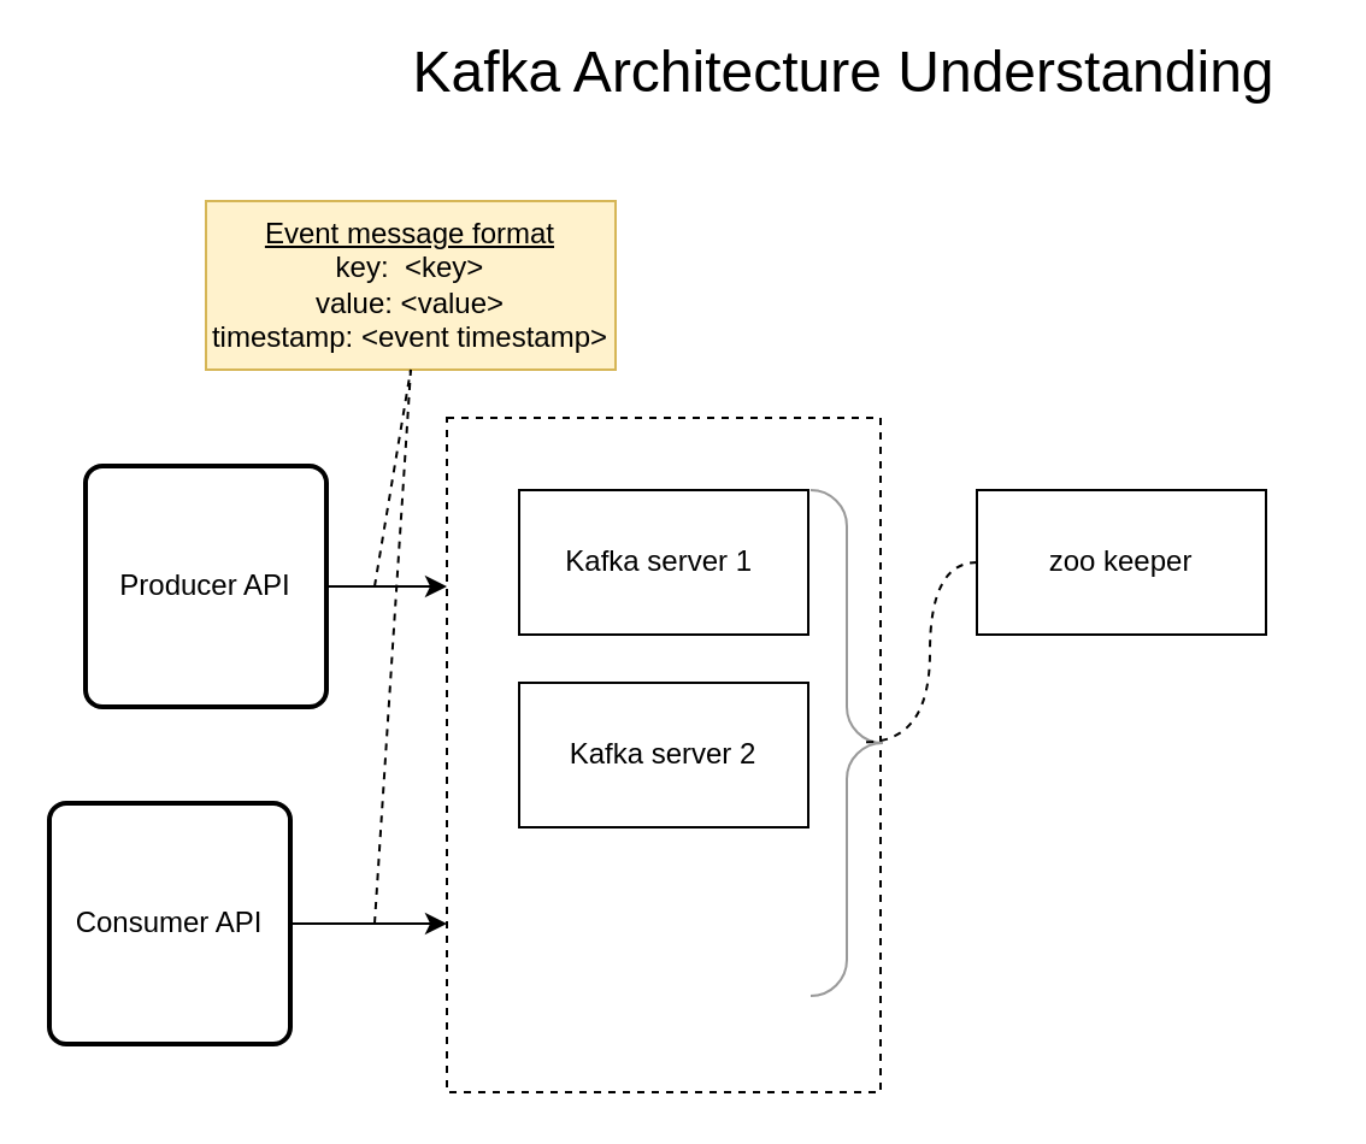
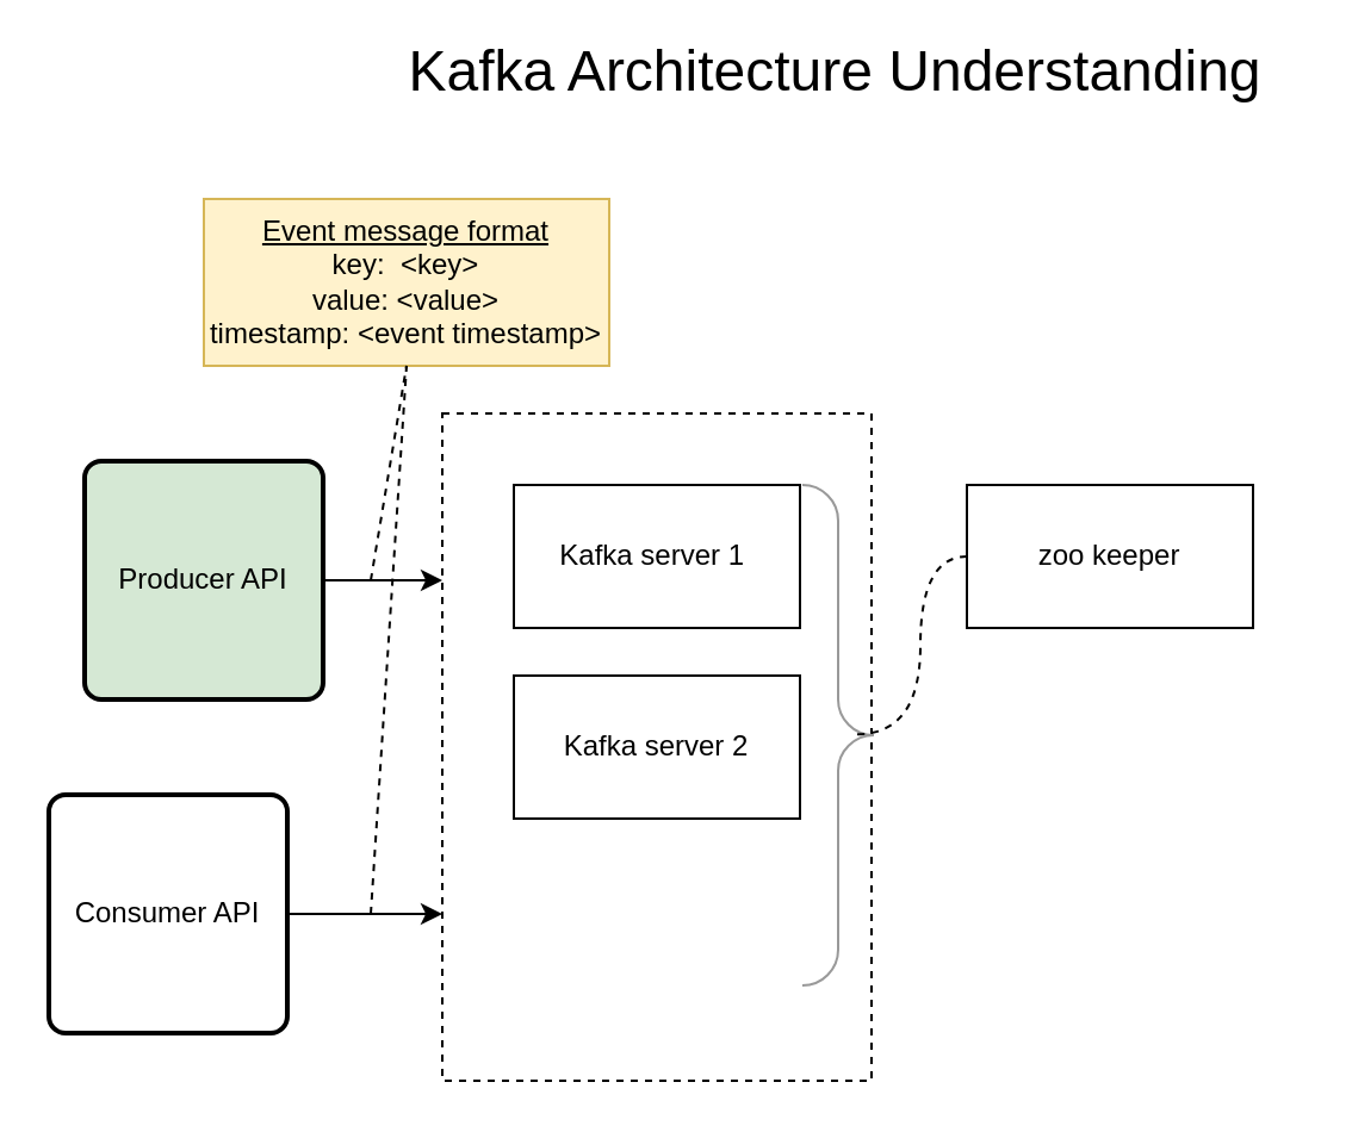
  <mxCell id="0" />
  <mxCell id="1" parent="0" />
  <mxCell id="2" value="" style="rounded=0;whiteSpace=wrap;html=1;fillColor=none;dashed=1;" vertex="1" parent="1"><mxGeometry x="185" y="173" width="180" height="280" as="geometry" /></mxCell>
  <mxCell id="3" value="Kafka server 1&amp;nbsp;" style="rounded=0;whiteSpace=wrap;html=1;" vertex="1" parent="1"><mxGeometry x="215" y="203" width="120" height="60" as="geometry" /></mxCell>
  <mxCell id="4" value="Kafka server 2" style="rounded=0;whiteSpace=wrap;html=1;" vertex="1" parent="1"><mxGeometry x="215" y="283" width="120" height="60" as="geometry" /></mxCell>
  <mxCell id="5" style="edgeStyle=orthogonalEdgeStyle;rounded=0;orthogonalLoop=1;jettySize=auto;html=1;exitX=1;exitY=0.5;exitDx=0;exitDy=0;entryX=0;entryY=0.25;entryDx=0;entryDy=0;" edge="1" parent="1" source="6" target="2"><mxGeometry relative="1" as="geometry" /></mxCell>
- <mxCell id="6" value="Producer API" style="rounded=1;whiteSpace=wrap;html=1;absoluteArcSize=1;arcSize=14;strokeWidth=2;" vertex="1" parent="1"><mxGeometry x="35" y="193" width="100" height="100" as="geometry" /></mxCell>
+ <mxCell id="6" value="Producer API" style="rounded=1;whiteSpace=wrap;html=1;absoluteArcSize=1;arcSize=14;strokeWidth=2;fillColor=#d5e8d4;" vertex="1" parent="1"><mxGeometry x="35" y="193" width="100" height="100" as="geometry" /></mxCell>
  <mxCell id="7" style="edgeStyle=orthogonalEdgeStyle;rounded=0;orthogonalLoop=1;jettySize=auto;html=1;exitX=1;exitY=0.5;exitDx=0;exitDy=0;entryX=0;entryY=0.75;entryDx=0;entryDy=0;" edge="1" parent="1" source="8" target="2"><mxGeometry relative="1" as="geometry" /></mxCell>
  <mxCell id="8" value="Consumer API" style="rounded=1;whiteSpace=wrap;html=1;absoluteArcSize=1;arcSize=14;strokeWidth=2;" vertex="1" parent="1"><mxGeometry x="20" y="333" width="100" height="100" as="geometry" /></mxCell>
  <mxCell id="9" value="" style="labelPosition=right;align=left;strokeWidth=1;shape=mxgraph.mockup.markup.curlyBrace;html=1;shadow=0;dashed=0;strokeColor=#999999;direction=north;rotation=-180;" vertex="1" parent="1"><mxGeometry x="336" y="203" width="30" height="210" as="geometry" /></mxCell>
  <mxCell id="10" value="zoo keeper" style="rounded=0;whiteSpace=wrap;html=1;" vertex="1" parent="1"><mxGeometry x="405" y="203" width="120" height="60" as="geometry" /></mxCell>
  <mxCell id="11" value="" style="endArrow=none;dashed=1;html=1;rounded=0;entryX=0;entryY=0.5;entryDx=0;entryDy=0;exitX=0.498;exitY=0.233;exitDx=0;exitDy=0;exitPerimeter=0;edgeStyle=orthogonalEdgeStyle;curved=1;" edge="1" parent="1" source="9" target="10"><mxGeometry width="50" height="50" relative="1" as="geometry"><mxPoint x="365" y="303" as="sourcePoint" /><mxPoint x="345" y="273" as="targetPoint" /></mxGeometry></mxCell>
  <mxCell id="12" value="&lt;u&gt;Event message format&lt;/u&gt;&lt;br&gt;key:&amp;nbsp; &amp;lt;key&amp;gt;&lt;br&gt;value: &amp;lt;value&amp;gt;&lt;br&gt;timestamp: &amp;lt;event timestamp&amp;gt;" style="rounded=0;whiteSpace=wrap;html=1;fillColor=#fff2cc;strokeColor=#d6b656;" vertex="1" parent="1"><mxGeometry x="85" y="83" width="170" height="70" as="geometry" /></mxCell>
  <mxCell id="13" value="" style="endArrow=none;html=1;rounded=0;dashed=1;" edge="1" parent="1"><mxGeometry width="50" height="50" relative="1" as="geometry"><mxPoint x="155" y="243" as="sourcePoint" /><mxPoint x="170" y="153" as="targetPoint" /></mxGeometry></mxCell>
  <mxCell id="14" value="" style="endArrow=none;html=1;rounded=0;entryX=0.5;entryY=1;entryDx=0;entryDy=0;dashed=1;" edge="1" parent="1" target="12"><mxGeometry width="50" height="50" relative="1" as="geometry"><mxPoint x="155" y="383" as="sourcePoint" /><mxPoint x="345" y="263" as="targetPoint" /></mxGeometry></mxCell>
  <mxCell id="15" value="Kafka Architecture Understanding" style="text;html=1;strokeColor=none;fillColor=none;align=center;verticalAlign=middle;whiteSpace=wrap;rounded=0;fontSize=24;" vertex="1" parent="1"><mxGeometry x="155" y="20" width="390" height="20" as="geometry" /></mxCell>
